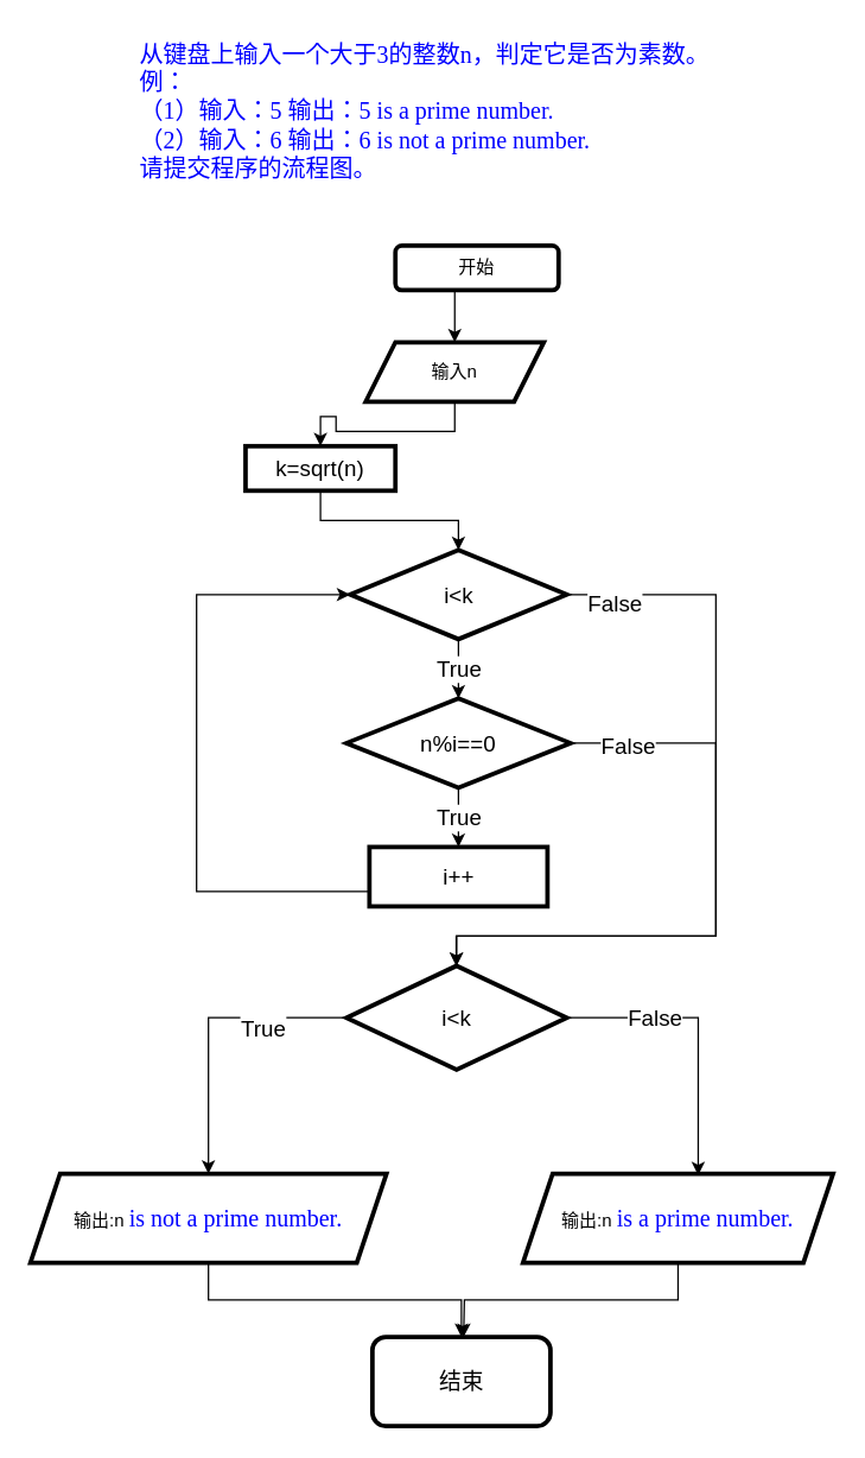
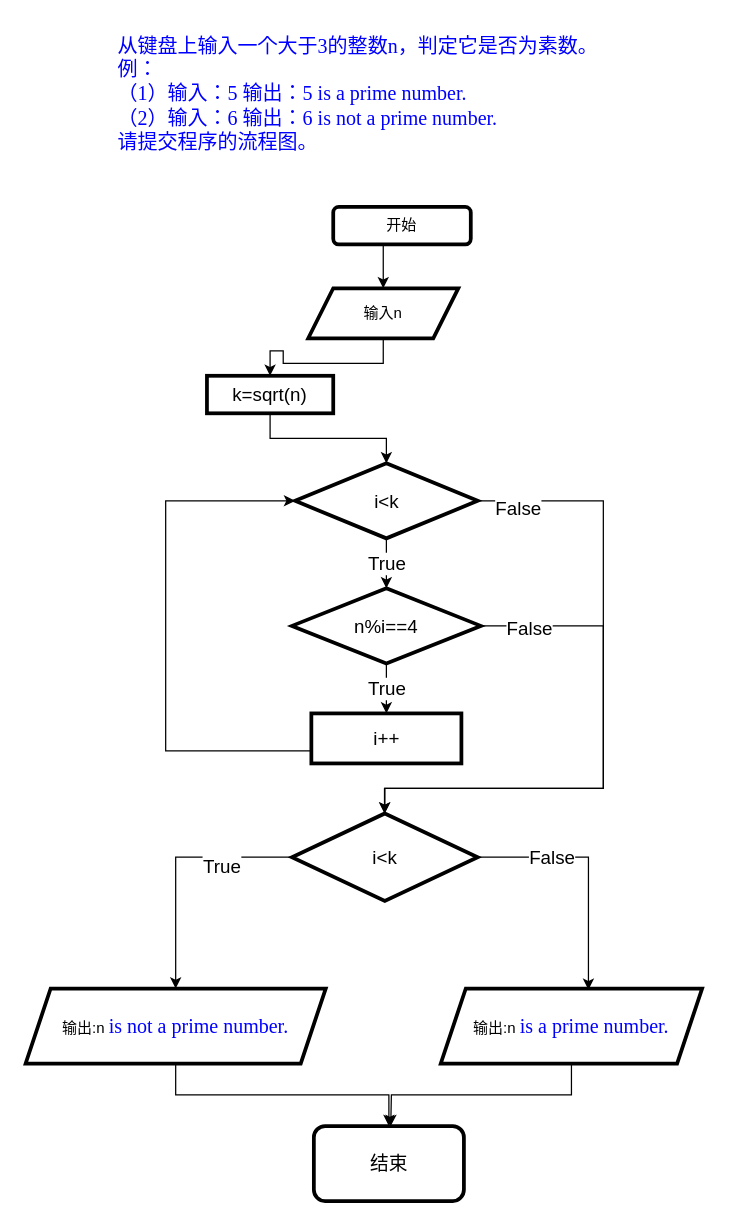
  <mxCell id="0" />
  <mxCell id="1" parent="0" />
  <mxCell id="2" value="&lt;span style=&quot;color: rgb(0, 0, 255); font-family: &amp;quot;microsoft yahei&amp;quot;; font-size: medium; font-style: normal; font-weight: 400; letter-spacing: normal; text-align: left; text-indent: 0px; text-transform: none; word-spacing: 0px; background-color: rgb(255, 255, 255); display: inline; float: none;&quot;&gt;从键盘上输入一个大于3的整数n，判定它是否为素数。&lt;/span&gt;&lt;br style=&quot;color: rgb(0, 0, 255); font-family: &amp;quot;microsoft yahei&amp;quot;; font-size: medium; font-style: normal; font-weight: 400; letter-spacing: normal; text-align: left; text-indent: 0px; text-transform: none; word-spacing: 0px; background-color: rgb(255, 255, 255);&quot;&gt;&lt;span style=&quot;color: rgb(0, 0, 255); font-family: &amp;quot;microsoft yahei&amp;quot;; font-size: medium; font-style: normal; font-weight: 400; letter-spacing: normal; text-align: left; text-indent: 0px; text-transform: none; word-spacing: 0px; background-color: rgb(255, 255, 255); display: inline; float: none;&quot;&gt;例：&lt;/span&gt;&lt;br style=&quot;color: rgb(0, 0, 255); font-family: &amp;quot;microsoft yahei&amp;quot;; font-size: medium; font-style: normal; font-weight: 400; letter-spacing: normal; text-align: left; text-indent: 0px; text-transform: none; word-spacing: 0px; background-color: rgb(255, 255, 255);&quot;&gt;&lt;span style=&quot;color: rgb(0, 0, 255); font-family: &amp;quot;microsoft yahei&amp;quot;; font-size: medium; font-style: normal; font-weight: 400; letter-spacing: normal; text-align: left; text-indent: 0px; text-transform: none; word-spacing: 0px; background-color: rgb(255, 255, 255); display: inline; float: none;&quot;&gt;（1）输入：5&amp;nbsp;输出：5&amp;nbsp;is&amp;nbsp;a&amp;nbsp;prime&amp;nbsp;number.&lt;/span&gt;&lt;br style=&quot;color: rgb(0, 0, 255); font-family: &amp;quot;microsoft yahei&amp;quot;; font-size: medium; font-style: normal; font-weight: 400; letter-spacing: normal; text-align: left; text-indent: 0px; text-transform: none; word-spacing: 0px; background-color: rgb(255, 255, 255);&quot;&gt;&lt;span style=&quot;color: rgb(0, 0, 255); font-family: &amp;quot;microsoft yahei&amp;quot;; font-size: medium; font-style: normal; font-weight: 400; letter-spacing: normal; text-align: left; text-indent: 0px; text-transform: none; word-spacing: 0px; background-color: rgb(255, 255, 255); display: inline; float: none;&quot;&gt;（2）输入：6&amp;nbsp;输出：6&amp;nbsp;is&amp;nbsp;not&amp;nbsp;a&amp;nbsp;prime&amp;nbsp;number.&lt;/span&gt;&lt;br style=&quot;color: rgb(0, 0, 255); font-family: &amp;quot;microsoft yahei&amp;quot;; font-size: medium; font-style: normal; font-weight: 400; letter-spacing: normal; text-align: left; text-indent: 0px; text-transform: none; word-spacing: 0px; background-color: rgb(255, 255, 255);&quot;&gt;&lt;span style=&quot;color: rgb(0, 0, 255); font-family: &amp;quot;microsoft yahei&amp;quot;; font-size: medium; font-style: normal; font-weight: 400; letter-spacing: normal; text-align: left; text-indent: 0px; text-transform: none; word-spacing: 0px; background-color: rgb(255, 255, 255); display: inline; float: none;&quot;&gt;请提交程序的流程图。&lt;/span&gt;" style="text;whiteSpace=wrap;html=1;strokeWidth=3;" vertex="1" parent="1"><mxGeometry x="92" y="20" width="410" height="100" as="geometry" /></mxCell>
  <mxCell id="3" style="edgeStyle=orthogonalEdgeStyle;rounded=0;orthogonalLoop=1;jettySize=auto;html=1;exitX=0.5;exitY=1;exitDx=0;exitDy=0;entryX=0.5;entryY=0;entryDx=0;entryDy=0;" edge="1" parent="1" source="4" target="6"><mxGeometry relative="1" as="geometry" /></mxCell>
  <mxCell id="4" value="开始" style="rounded=1;whiteSpace=wrap;html=1;strokeWidth=3;" vertex="1" parent="1"><mxGeometry x="266" y="165" width="110" height="30" as="geometry" /></mxCell>
  <mxCell id="5" style="edgeStyle=orthogonalEdgeStyle;rounded=0;orthogonalLoop=1;jettySize=auto;html=1;exitX=0.5;exitY=1;exitDx=0;exitDy=0;entryX=0.5;entryY=0;entryDx=0;entryDy=0;" edge="1" parent="1" source="6" target="27"><mxGeometry relative="1" as="geometry" /></mxCell>
  <mxCell id="6" value="输入n" style="shape=parallelogram;perimeter=parallelogramPerimeter;whiteSpace=wrap;html=1;fixedSize=1;strokeWidth=3;" vertex="1" parent="1"><mxGeometry x="246" y="230" width="120" height="40" as="geometry" /></mxCell>
  <mxCell id="7" value="True" style="edgeStyle=orthogonalEdgeStyle;rounded=0;orthogonalLoop=1;jettySize=auto;html=1;exitX=0.5;exitY=1;exitDx=0;exitDy=0;entryX=0.5;entryY=0;entryDx=0;entryDy=0;fontSize=15;" edge="1" parent="1" source="10" target="16"><mxGeometry relative="1" as="geometry" /></mxCell>
  <mxCell id="8" style="edgeStyle=orthogonalEdgeStyle;rounded=0;orthogonalLoop=1;jettySize=auto;html=1;exitX=1;exitY=0.5;exitDx=0;exitDy=0;fontSize=15;" edge="1" parent="1" source="10" target="25"><mxGeometry relative="1" as="geometry"><Array as="points"><mxPoint x="482" y="400" /><mxPoint x="482" y="630" /><mxPoint x="307" y="630" /></Array></mxGeometry></mxCell>
  <mxCell id="9" value="False" style="edgeLabel;html=1;align=center;verticalAlign=middle;resizable=0;points=[];fontSize=15;" vertex="1" connectable="0" parent="8"><mxGeometry x="-0.878" y="-5" relative="1" as="geometry"><mxPoint as="offset" /></mxGeometry></mxCell>
  <mxCell id="10" value="&lt;font style=&quot;font-size: 15px&quot;&gt;i&amp;lt;k&lt;/font&gt;" style="rhombus;whiteSpace=wrap;html=1;strokeWidth=3;" vertex="1" parent="1"><mxGeometry x="235.5" y="370" width="146" height="60" as="geometry" /></mxCell>
  <mxCell id="11" value="" style="edgeStyle=orthogonalEdgeStyle;rounded=0;orthogonalLoop=1;jettySize=auto;html=1;exitX=0;exitY=0.5;exitDx=0;exitDy=0;entryX=0;entryY=0.5;entryDx=0;entryDy=0;" edge="1" parent="1" source="12" target="10"><mxGeometry relative="1" as="geometry"><Array as="points"><mxPoint x="132" y="600" /><mxPoint x="132" y="400" /></Array></mxGeometry></mxCell>
  <mxCell id="12" value="&lt;font style=&quot;font-size: 15px;&quot;&gt;i++&lt;/font&gt;" style="rounded=0;whiteSpace=wrap;html=1;strokeWidth=3;fontSize=15;" vertex="1" parent="1"><mxGeometry x="248.5" y="570" width="120" height="40" as="geometry" /></mxCell>
  <mxCell id="13" style="edgeStyle=orthogonalEdgeStyle;rounded=0;orthogonalLoop=1;jettySize=auto;html=1;exitX=1;exitY=0.5;exitDx=0;exitDy=0;entryX=0.5;entryY=0;entryDx=0;entryDy=0;" edge="1" parent="1" source="16" target="25"><mxGeometry relative="1" as="geometry"><Array as="points"><mxPoint x="482" y="500" /><mxPoint x="482" y="630" /><mxPoint x="307" y="630" /></Array></mxGeometry></mxCell>
  <mxCell id="14" value="False" style="edgeLabel;html=1;align=center;verticalAlign=middle;resizable=0;points=[];fontSize=15;" vertex="1" connectable="0" parent="13"><mxGeometry x="-0.822" y="-1" relative="1" as="geometry"><mxPoint as="offset" /></mxGeometry></mxCell>
  <mxCell id="15" value="True" style="edgeStyle=orthogonalEdgeStyle;rounded=0;orthogonalLoop=1;jettySize=auto;html=1;exitX=0.5;exitY=1;exitDx=0;exitDy=0;entryX=0.5;entryY=0;entryDx=0;entryDy=0;fontSize=15;" edge="1" parent="1" source="16" target="12"><mxGeometry relative="1" as="geometry" /></mxCell>
- <mxCell id="16" value="&lt;font style=&quot;font-size: 15px&quot;&gt;n%i==0&lt;/font&gt;" style="rhombus;whiteSpace=wrap;html=1;strokeWidth=3;" vertex="1" parent="1"><mxGeometry x="233" y="470" width="151" height="60" as="geometry" /></mxCell>
+ <mxCell id="16" value="&lt;font style=&quot;font-size: 15px&quot;&gt;n%i==4&lt;/font&gt;" style="rhombus;whiteSpace=wrap;html=1;strokeWidth=3;" vertex="1" parent="1"><mxGeometry x="233" y="470" width="151" height="60" as="geometry" /></mxCell>
  <mxCell id="17" style="edgeStyle=orthogonalEdgeStyle;rounded=0;orthogonalLoop=1;jettySize=auto;html=1;exitX=0.5;exitY=1;exitDx=0;exitDy=0;fontSize=15;" edge="1" parent="1" source="18"><mxGeometry relative="1" as="geometry"><mxPoint x="312" y="900" as="targetPoint" /></mxGeometry></mxCell>
  <mxCell id="18" value="输出:n&amp;nbsp;&lt;span style=&quot;color: rgb(0 , 0 , 255) ; font-family: &amp;#34;microsoft yahei&amp;#34; ; font-size: medium ; text-align: left ; background-color: rgb(255 , 255 , 255)&quot;&gt;is&amp;nbsp;a&amp;nbsp;prime&amp;nbsp;number.&lt;/span&gt;" style="shape=parallelogram;perimeter=parallelogramPerimeter;whiteSpace=wrap;html=1;fixedSize=1;strokeWidth=3;" vertex="1" parent="1"><mxGeometry x="352" y="790" width="209" height="60" as="geometry" /></mxCell>
  <mxCell id="19" style="edgeStyle=orthogonalEdgeStyle;rounded=0;orthogonalLoop=1;jettySize=auto;html=1;exitX=0.5;exitY=1;exitDx=0;exitDy=0;entryX=0.5;entryY=0;entryDx=0;entryDy=0;fontSize=15;" edge="1" parent="1" source="20" target="28"><mxGeometry relative="1" as="geometry" /></mxCell>
  <mxCell id="20" value="输出:n&amp;nbsp;&lt;span style=&quot;color: rgb(0 , 0 , 255) ; font-family: &amp;#34;microsoft yahei&amp;#34; ; font-size: medium ; text-align: left ; background-color: rgb(255 , 255 , 255)&quot;&gt;is not a&amp;nbsp;prime&amp;nbsp;number.&lt;/span&gt;" style="shape=parallelogram;perimeter=parallelogramPerimeter;whiteSpace=wrap;html=1;fixedSize=1;strokeWidth=3;" vertex="1" parent="1"><mxGeometry x="20" y="790" width="240" height="60" as="geometry" /></mxCell>
  <mxCell id="21" style="edgeStyle=orthogonalEdgeStyle;rounded=0;orthogonalLoop=1;jettySize=auto;html=1;exitX=0;exitY=0.5;exitDx=0;exitDy=0;fontSize=15;" edge="1" parent="1" source="25" target="20"><mxGeometry relative="1" as="geometry" /></mxCell>
  <mxCell id="22" value="True" style="edgeLabel;html=1;align=center;verticalAlign=middle;resizable=0;points=[];fontSize=15;" vertex="1" connectable="0" parent="21"><mxGeometry x="-0.42" y="6" relative="1" as="geometry"><mxPoint as="offset" /></mxGeometry></mxCell>
  <mxCell id="23" style="edgeStyle=orthogonalEdgeStyle;rounded=0;orthogonalLoop=1;jettySize=auto;html=1;exitX=1;exitY=0.5;exitDx=0;exitDy=0;entryX=0.565;entryY=0.017;entryDx=0;entryDy=0;entryPerimeter=0;fontSize=15;" edge="1" parent="1" source="25" target="18"><mxGeometry relative="1" as="geometry"><Array as="points"><mxPoint x="470" y="685" /></Array></mxGeometry></mxCell>
  <mxCell id="24" value="False" style="edgeLabel;html=1;align=center;verticalAlign=middle;resizable=0;points=[];fontSize=15;" vertex="1" connectable="0" parent="23"><mxGeometry x="-0.393" y="1" relative="1" as="geometry"><mxPoint as="offset" /></mxGeometry></mxCell>
  <mxCell id="25" value="&lt;font style=&quot;font-size: 15px&quot;&gt;i&amp;lt;k&lt;/font&gt;" style="rhombus;whiteSpace=wrap;html=1;strokeWidth=3;" vertex="1" parent="1"><mxGeometry x="233" y="650" width="148.5" height="70" as="geometry" /></mxCell>
  <mxCell id="26" style="edgeStyle=orthogonalEdgeStyle;rounded=0;orthogonalLoop=1;jettySize=auto;html=1;exitX=0.5;exitY=1;exitDx=0;exitDy=0;" edge="1" parent="1" source="27" target="10"><mxGeometry relative="1" as="geometry" /></mxCell>
  <mxCell id="27" value="&lt;font style=&quot;font-size: 15px&quot;&gt;k=sqrt(n)&lt;/font&gt;" style="rounded=0;whiteSpace=wrap;html=1;strokeWidth=3;" vertex="1" parent="1"><mxGeometry x="165" y="300" width="101" height="30" as="geometry" /></mxCell>
  <mxCell id="28" value="结束" style="rounded=1;whiteSpace=wrap;html=1;strokeWidth=3;fontSize=15;" vertex="1" parent="1"><mxGeometry x="250.5" y="900" width="120" height="60" as="geometry" /></mxCell>
